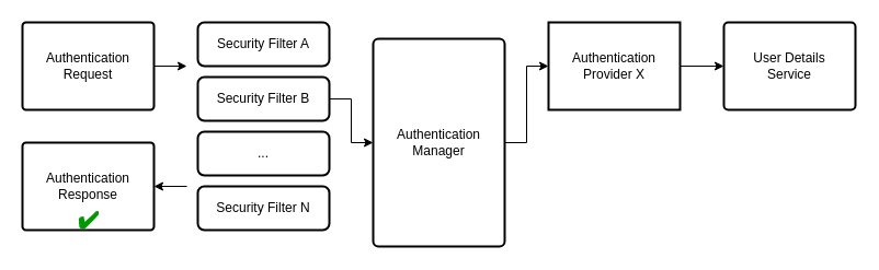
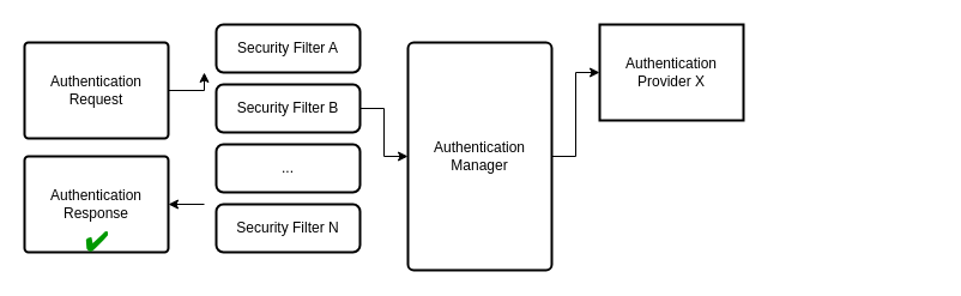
  <mxCell id="0" />
  <mxCell id="1" parent="0" />
  <mxCell id="2" style="edgeStyle=orthogonalEdgeStyle;rounded=0;orthogonalLoop=1;jettySize=auto;html=1;exitX=1;exitY=0.5;exitDx=0;exitDy=0;" edge="1" parent="1" source="3"><mxGeometry relative="1" as="geometry"><mxPoint x="170" y="60" as="targetPoint" /></mxGeometry></mxCell>
- <mxCell id="3" value="Authentication&lt;br&gt;Request" style="rounded=1;whiteSpace=wrap;html=1;strokeWidth=2;arcSize=4;" vertex="1" parent="1"><mxGeometry x="20" y="20" width="120" height="80" as="geometry" /></mxCell>
+ <mxCell id="3" value="Authentication&lt;br&gt;Request" style="rounded=1;whiteSpace=wrap;html=1;strokeWidth=2;arcSize=4;" vertex="1" parent="1"><mxGeometry x="20" y="35" width="120" height="80" as="geometry" /></mxCell>
  <mxCell id="4" value="Security Filter A" style="rounded=1;whiteSpace=wrap;html=1;strokeWidth=2;" vertex="1" parent="1"><mxGeometry x="180" y="20" width="120" height="40" as="geometry" /></mxCell>
  <mxCell id="5" style="edgeStyle=orthogonalEdgeStyle;rounded=0;orthogonalLoop=1;jettySize=auto;html=1;exitX=1;exitY=0.5;exitDx=0;exitDy=0;entryX=0;entryY=0.5;entryDx=0;entryDy=0;startArrow=none;startFill=0;endArrow=classic;endFill=1;" edge="1" parent="1" source="6" target="10"><mxGeometry relative="1" as="geometry" /></mxCell>
  <mxCell id="6" value="Security Filter B" style="rounded=1;whiteSpace=wrap;html=1;strokeWidth=2;" vertex="1" parent="1"><mxGeometry x="180" y="70" width="120" height="40" as="geometry" /></mxCell>
  <mxCell id="7" value="..." style="rounded=1;whiteSpace=wrap;html=1;strokeWidth=2;" vertex="1" parent="1"><mxGeometry x="180" y="120" width="120" height="40" as="geometry" /></mxCell>
  <mxCell id="8" value="Security Filter N" style="rounded=1;whiteSpace=wrap;html=1;strokeWidth=2;" vertex="1" parent="1"><mxGeometry x="180" y="170" width="120" height="40" as="geometry" /></mxCell>
  <mxCell id="9" style="edgeStyle=orthogonalEdgeStyle;rounded=0;orthogonalLoop=1;jettySize=auto;html=1;exitX=1;exitY=0.5;exitDx=0;exitDy=0;startArrow=none;startFill=0;endArrow=classic;endFill=1;" edge="1" parent="1" source="10" target="12"><mxGeometry relative="1" as="geometry" /></mxCell>
  <mxCell id="10" value="Authentication&lt;br&gt;Manager" style="rounded=1;whiteSpace=wrap;html=1;strokeWidth=2;arcSize=4;" vertex="1" parent="1"><mxGeometry x="340" y="35" width="120" height="190" as="geometry" /></mxCell>
- <mxCell id="11" style="edgeStyle=orthogonalEdgeStyle;rounded=0;orthogonalLoop=1;jettySize=auto;html=1;exitX=1;exitY=0.5;exitDx=0;exitDy=0;entryX=0;entryY=0.5;entryDx=0;entryDy=0;startArrow=none;startFill=0;endArrow=classic;endFill=1;" edge="1" parent="1" source="12" target="13"><mxGeometry relative="1" as="geometry" /></mxCell>
  <mxCell id="12" value="Authentication&lt;br&gt;Provider X" style="whiteSpace=wrap;html=1;strokeWidth=2;arcSize=5;rounded=0;" vertex="1" parent="1"><mxGeometry x="500" y="20" width="120" height="80" as="geometry" /></mxCell>
- <mxCell id="13" value="User Details&lt;br&gt;Service" style="rounded=1;whiteSpace=wrap;html=1;strokeWidth=2;arcSize=5;" vertex="1" parent="1"><mxGeometry x="660" y="20" width="120" height="80" as="geometry" /></mxCell>
  <mxCell id="14" style="edgeStyle=orthogonalEdgeStyle;rounded=0;orthogonalLoop=1;jettySize=auto;html=1;exitX=1;exitY=0.5;exitDx=0;exitDy=0;startArrow=classic;startFill=1;endArrow=none;endFill=0;" edge="1" parent="1" source="15"><mxGeometry relative="1" as="geometry"><mxPoint x="170" y="170" as="targetPoint" /></mxGeometry></mxCell>
  <mxCell id="15" value="Authentication&lt;br&gt;Response" style="rounded=1;whiteSpace=wrap;html=1;strokeWidth=2;arcSize=4;" vertex="1" parent="1"><mxGeometry x="20" y="130" width="120" height="80" as="geometry" /></mxCell>
  <mxCell id="16" value="&lt;font size=&quot;1&quot; color=&quot;#009900&quot;&gt;&lt;b style=&quot;font-size: 21px;&quot;&gt;✔️&lt;/b&gt;&lt;/font&gt;" style="text;html=1;align=center;verticalAlign=middle;resizable=0;points=[];autosize=1;strokeColor=none;fillColor=none;" vertex="1" parent="1"><mxGeometry x="60" y="180" width="40" height="40" as="geometry" /></mxCell>
